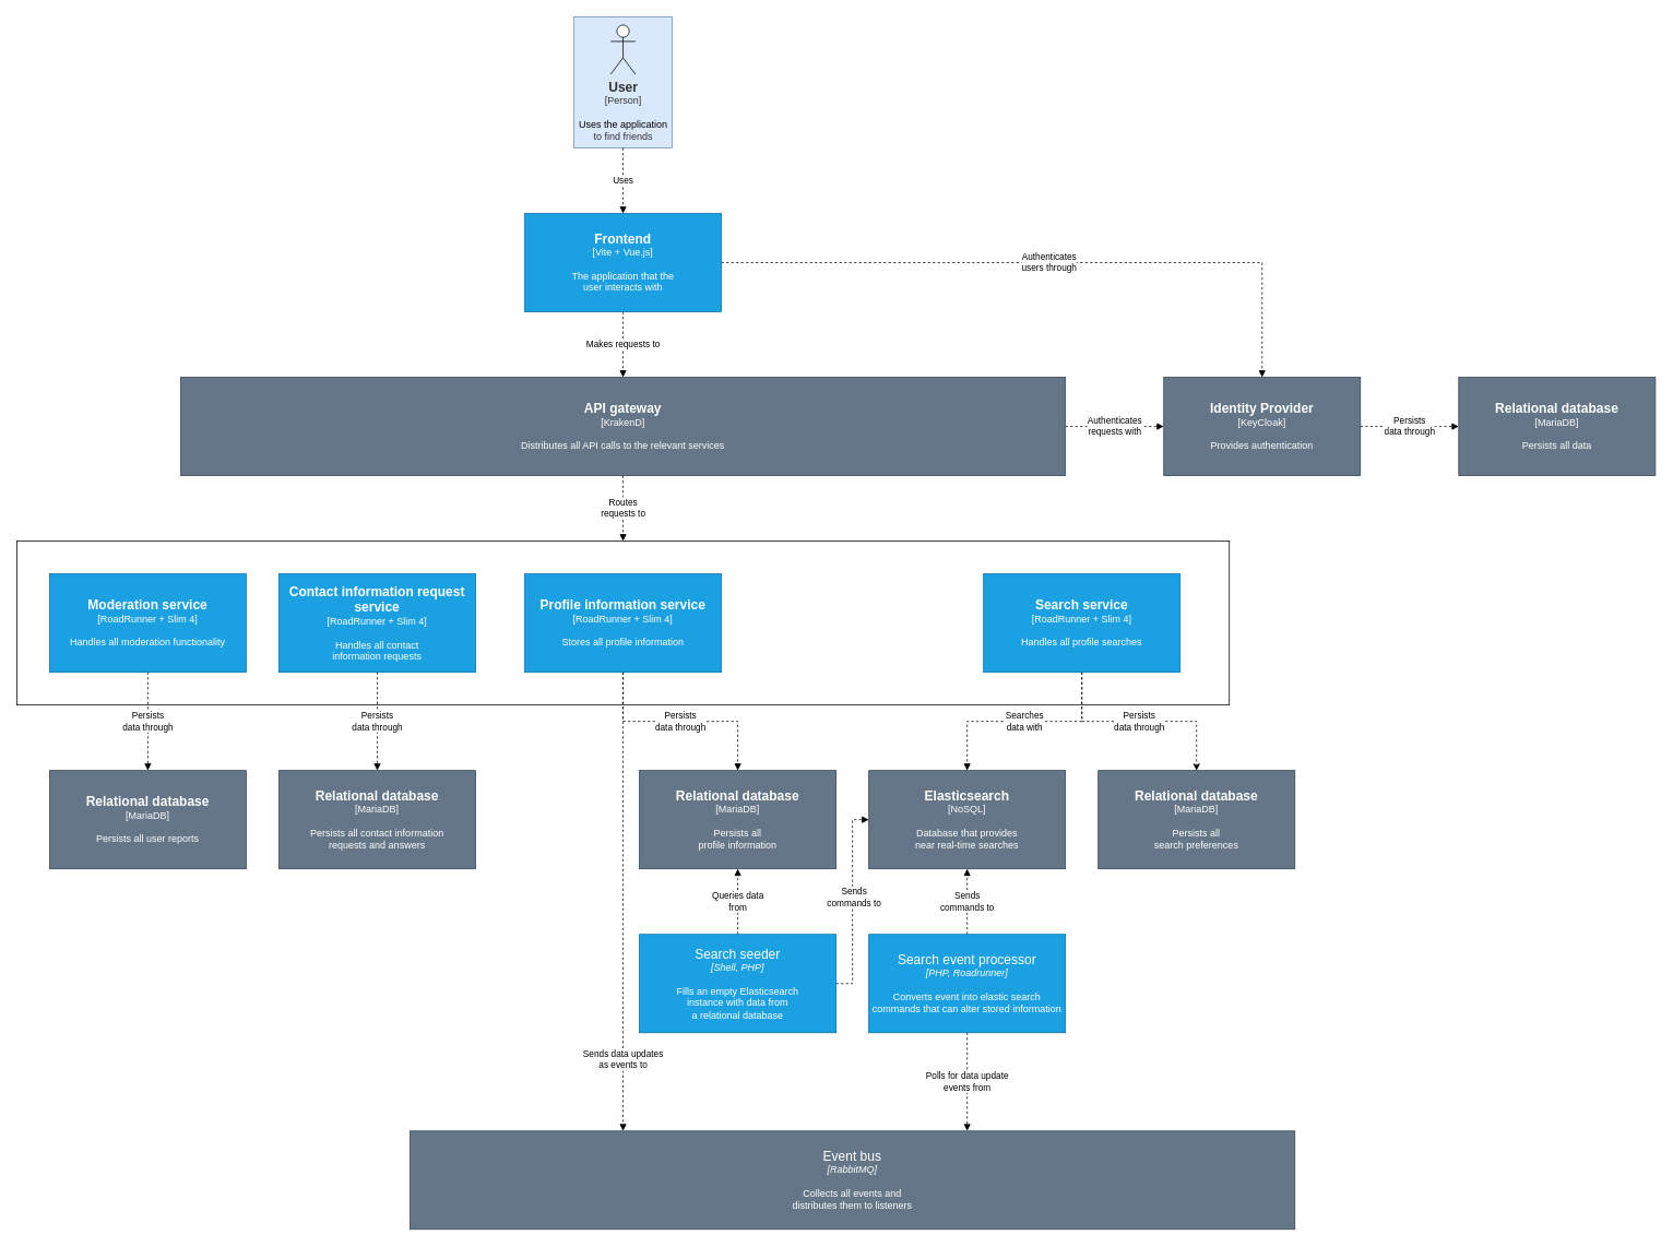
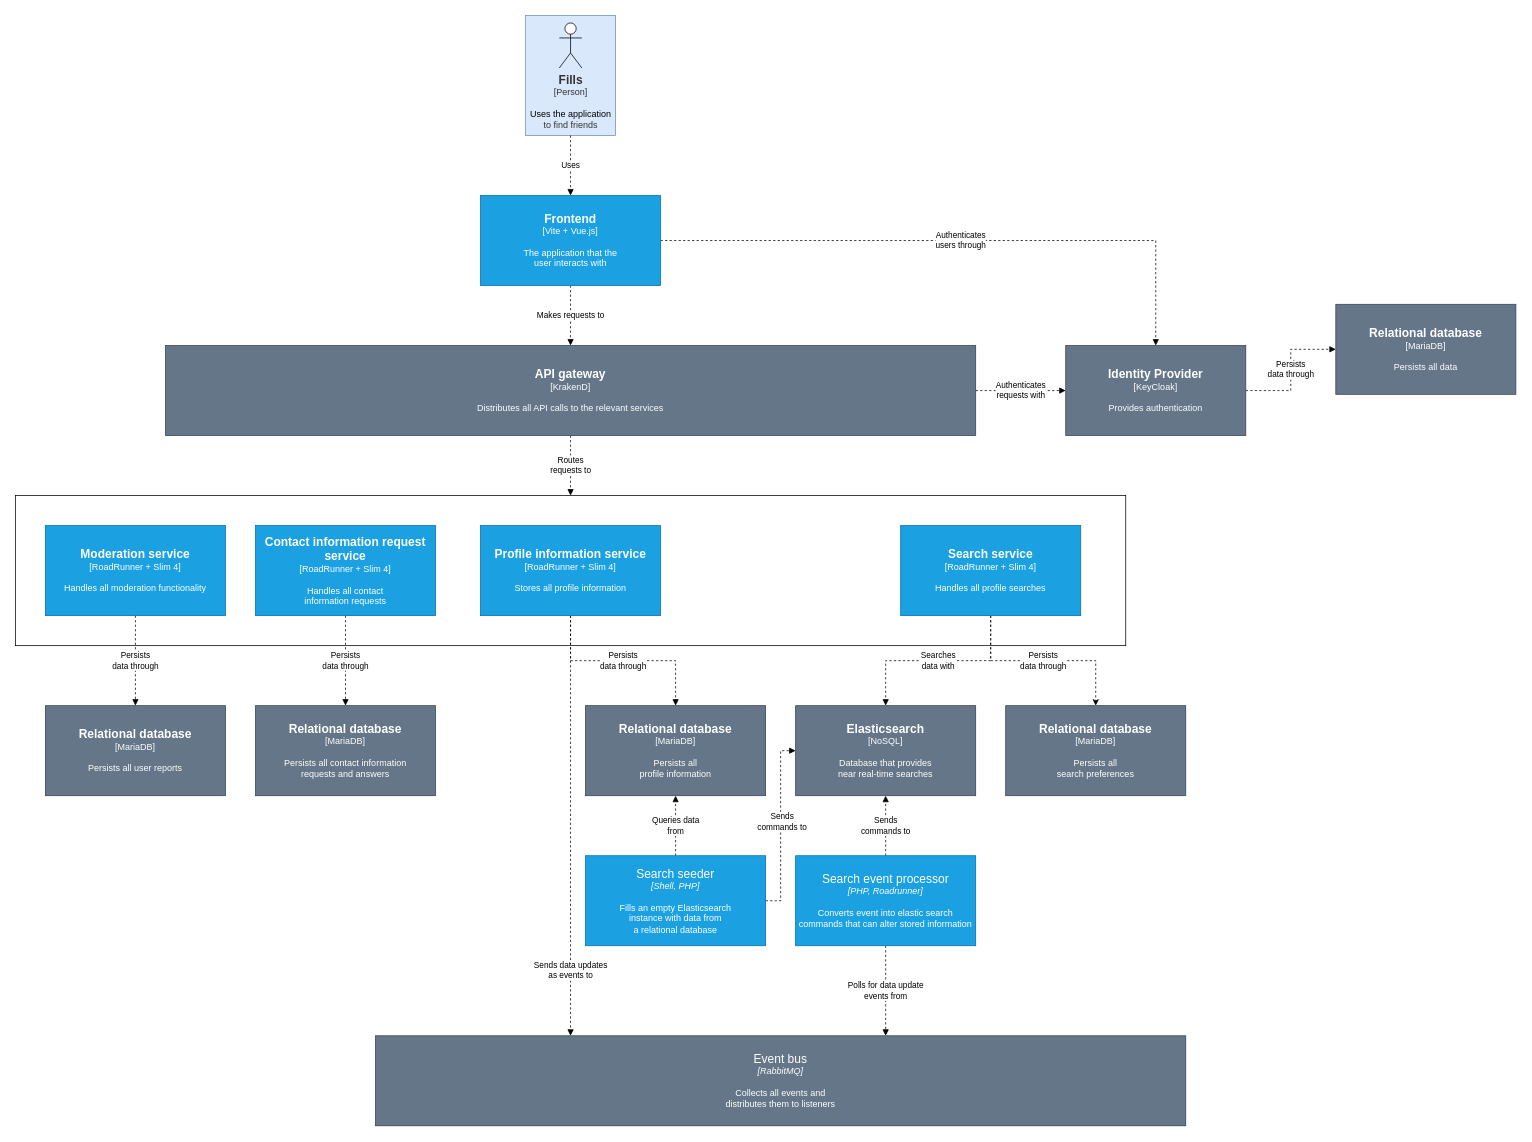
  <mxCell id="0" />
  <mxCell id="1" parent="0" />
  <mxCell id="2" value="" style="rounded=0;whiteSpace=wrap;html=1;fillColor=none;" parent="1" vertex="1"><mxGeometry x="20" y="660" width="1480" height="200" as="geometry" /></mxCell>
  <mxCell id="3" value="" style="group" parent="1" vertex="1" connectable="0"><mxGeometry x="700" y="20" width="120" height="160" as="geometry" /></mxCell>
  <mxCell id="4" value="" style="rounded=0;whiteSpace=wrap;html=1;fillColor=#dae8fc;strokeColor=#6c8ebf;" parent="3" vertex="1"><mxGeometry width="120" height="160" as="geometry" /></mxCell>
- <mxCell id="5" value="&lt;font style=&quot;border-color: var(--border-color); color: rgb(51, 51, 51); font-size: 16px;&quot;&gt;&lt;b style=&quot;border-color: var(--border-color);&quot;&gt;User&lt;/b&gt;&lt;br style=&quot;border-color: var(--border-color);&quot;&gt;&lt;/font&gt;&lt;font style=&quot;border-color: var(--border-color); color: rgb(51, 51, 51);&quot;&gt;[Person]&lt;/font&gt;&lt;br style=&quot;border-color: var(--border-color); color: rgb(51, 51, 51);&quot;&gt;&lt;br style=&quot;border-color: var(--border-color); color: rgb(51, 51, 51);&quot;&gt;Uses the application&lt;br style=&quot;border-color: var(--border-color); color: rgb(51, 51, 51);&quot;&gt;&lt;span style=&quot;color: rgb(51, 51, 51);&quot;&gt;to find friends&lt;/span&gt;" style="shape=umlActor;verticalLabelPosition=bottom;verticalAlign=top;html=1;outlineConnect=0;" parent="3" vertex="1"><mxGeometry x="45" y="10" width="30" height="60" as="geometry" /></mxCell>
+ <mxCell id="5" value="&lt;font style=&quot;border-color: var(--border-color); color: rgb(51, 51, 51); font-size: 16px;&quot;&gt;&lt;b style=&quot;border-color: var(--border-color);&quot;&gt;Fills&lt;/b&gt;&lt;br style=&quot;border-color: var(--border-color);&quot;&gt;&lt;/font&gt;&lt;font style=&quot;border-color: var(--border-color); color: rgb(51, 51, 51);&quot;&gt;[Person]&lt;/font&gt;&lt;br style=&quot;border-color: var(--border-color); color: rgb(51, 51, 51);&quot;&gt;&lt;br style=&quot;border-color: var(--border-color); color: rgb(51, 51, 51);&quot;&gt;Uses the application&lt;br style=&quot;border-color: var(--border-color); color: rgb(51, 51, 51);&quot;&gt;&lt;span style=&quot;color: rgb(51, 51, 51);&quot;&gt;to find friends&lt;/span&gt;" style="shape=umlActor;verticalLabelPosition=bottom;verticalAlign=top;html=1;outlineConnect=0;" parent="3" vertex="1"><mxGeometry x="45" y="10" width="30" height="60" as="geometry" /></mxCell>
  <mxCell id="6" value="Routes&lt;br&gt;requests to" style="edgeStyle=orthogonalEdgeStyle;rounded=0;orthogonalLoop=1;jettySize=auto;html=1;dashed=1;endArrow=block;endFill=1;" parent="1" source="8" target="2" edge="1"><mxGeometry relative="1" as="geometry" /></mxCell>
  <mxCell id="7" value="Authenticates&lt;br&gt;requests with" style="edgeStyle=orthogonalEdgeStyle;rounded=0;orthogonalLoop=1;jettySize=auto;html=1;dashed=1;endArrow=block;endFill=1;" parent="1" source="8" target="24" edge="1"><mxGeometry relative="1" as="geometry" /></mxCell>
  <mxCell id="8" value="&lt;b&gt;&lt;font style=&quot;font-size: 16px;&quot;&gt;API gateway&lt;/font&gt;&lt;/b&gt;&lt;br&gt;[KrakenD]&lt;br&gt;&lt;br&gt;Distributes all API calls to the relevant services" style="rounded=0;whiteSpace=wrap;html=1;fillColor=#647687;fontColor=#ffffff;strokeColor=#314354;" parent="1" vertex="1"><mxGeometry x="220" y="460" width="1080" height="120" as="geometry" /></mxCell>
  <mxCell id="9" value="Persists&lt;br&gt;data through" style="edgeStyle=orthogonalEdgeStyle;rounded=0;orthogonalLoop=1;jettySize=auto;html=1;dashed=1;endArrow=block;endFill=1;" parent="1" source="10" target="21" edge="1"><mxGeometry relative="1" as="geometry" /></mxCell>
  <mxCell id="10" value="&lt;b&gt;&lt;font style=&quot;font-size: 16px;&quot;&gt;Contact information request service&lt;/font&gt;&lt;/b&gt;&lt;br&gt;[RoadRunner + Slim 4]&lt;br&gt;&lt;br&gt;Handles all contact&lt;br&gt;information requests" style="rounded=0;whiteSpace=wrap;html=1;fillColor=#1ba1e2;fontColor=#ffffff;strokeColor=#006EAF;" parent="1" vertex="1"><mxGeometry x="340" y="700" width="240" height="120" as="geometry" /></mxCell>
  <mxCell id="11" value="Persists&lt;br style=&quot;border-color: var(--border-color);&quot;&gt;data through" style="edgeStyle=orthogonalEdgeStyle;rounded=0;orthogonalLoop=1;jettySize=auto;html=1;dashed=1;endArrow=block;endFill=1;" parent="1" source="13" target="26" edge="1"><mxGeometry relative="1" as="geometry" /></mxCell>
  <mxCell id="12" value="Sends data updates&lt;br style=&quot;border-color: var(--border-color);&quot;&gt;as events to" style="edgeStyle=orthogonalEdgeStyle;rounded=0;orthogonalLoop=1;jettySize=auto;html=1;dashed=1;endArrow=block;endFill=1;" parent="1" source="13" target="31" edge="1"><mxGeometry x="0.688" relative="1" as="geometry"><Array as="points"><mxPoint x="760" y="1080" /><mxPoint x="760" y="1080" /></Array><mxPoint as="offset" /></mxGeometry></mxCell>
  <mxCell id="13" value="&lt;b&gt;&lt;font style=&quot;font-size: 16px;&quot;&gt;Profile information service&lt;/font&gt;&lt;/b&gt;&lt;br&gt;[RoadRunner + Slim 4]&lt;br&gt;&lt;br&gt;Stores all profile information" style="rounded=0;whiteSpace=wrap;html=1;fillColor=#1ba1e2;fontColor=#ffffff;strokeColor=#006EAF;" parent="1" vertex="1"><mxGeometry x="640" y="700" width="240" height="120" as="geometry" /></mxCell>
  <mxCell id="14" value="Searches&lt;br style=&quot;border-color: var(--border-color);&quot;&gt;data with" style="edgeStyle=orthogonalEdgeStyle;rounded=0;orthogonalLoop=1;jettySize=auto;html=1;dashed=1;endArrow=block;endFill=1;" parent="1" source="16" target="22" edge="1"><mxGeometry relative="1" as="geometry" /></mxCell>
  <mxCell id="15" value="Persists&lt;br style=&quot;border-color: var(--border-color);&quot;&gt;data through" style="edgeStyle=orthogonalEdgeStyle;rounded=0;orthogonalLoop=1;jettySize=auto;html=1;dashed=1;" parent="1" source="16" target="30" edge="1"><mxGeometry relative="1" as="geometry" /></mxCell>
  <mxCell id="16" value="&lt;b&gt;&lt;font style=&quot;font-size: 16px;&quot;&gt;Search service&lt;/font&gt;&lt;/b&gt;&lt;br&gt;[RoadRunner + Slim 4]&lt;br&gt;&lt;br&gt;Handles all profile searches" style="rounded=0;whiteSpace=wrap;html=1;fillColor=#1ba1e2;fontColor=#ffffff;strokeColor=#006EAF;" parent="1" vertex="1"><mxGeometry x="1200" y="700" width="240" height="120" as="geometry" /></mxCell>
  <mxCell id="17" value="Makes requests to" style="edgeStyle=orthogonalEdgeStyle;rounded=0;orthogonalLoop=1;jettySize=auto;html=1;dashed=1;endArrow=block;endFill=1;" parent="1" source="19" target="8" edge="1"><mxGeometry relative="1" as="geometry" /></mxCell>
  <mxCell id="18" value="Authenticates&lt;br&gt;users through" style="edgeStyle=orthogonalEdgeStyle;rounded=0;orthogonalLoop=1;jettySize=auto;html=1;dashed=1;endArrow=block;endFill=1;" parent="1" source="19" target="24" edge="1"><mxGeometry relative="1" as="geometry" /></mxCell>
  <mxCell id="19" value="&lt;b&gt;&lt;font style=&quot;font-size: 16px;&quot;&gt;Frontend&lt;/font&gt;&lt;/b&gt;&lt;br&gt;[Vite + Vue.js]&lt;br&gt;&lt;br&gt;The application that the&lt;br&gt;user interacts with" style="rounded=0;whiteSpace=wrap;html=1;fillColor=#1ba1e2;fontColor=#ffffff;strokeColor=#006EAF;" parent="1" vertex="1"><mxGeometry x="640" y="260" width="240" height="120" as="geometry" /></mxCell>
  <mxCell id="20" value="Uses" style="edgeStyle=orthogonalEdgeStyle;rounded=0;orthogonalLoop=1;jettySize=auto;html=1;dashed=1;endArrow=block;endFill=1;" parent="1" source="4" target="19" edge="1"><mxGeometry relative="1" as="geometry" /></mxCell>
  <mxCell id="21" value="&lt;b&gt;&lt;font style=&quot;font-size: 16px;&quot;&gt;Relational database&lt;/font&gt;&lt;/b&gt;&lt;br&gt;[MariaDB]&lt;br&gt;&lt;br&gt;Persists all contact information&lt;br&gt;requests and answers" style="rounded=0;whiteSpace=wrap;html=1;fillColor=#647687;fontColor=#ffffff;strokeColor=#314354;" parent="1" vertex="1"><mxGeometry x="340" y="940" width="240" height="120" as="geometry" /></mxCell>
  <mxCell id="22" value="&lt;b&gt;&lt;font style=&quot;font-size: 16px;&quot;&gt;Elasticsearch&lt;/font&gt;&lt;/b&gt;&lt;br&gt;[NoSQL]&lt;br&gt;&lt;br&gt;Database that provides&lt;br&gt;near real-time searches" style="rounded=0;whiteSpace=wrap;html=1;fillColor=#647687;fontColor=#ffffff;strokeColor=#314354;" parent="1" vertex="1"><mxGeometry x="1060" y="940" width="240" height="120" as="geometry" /></mxCell>
  <mxCell id="23" value="Persists&lt;br style=&quot;border-color: var(--border-color);&quot;&gt;data through" style="edgeStyle=orthogonalEdgeStyle;rounded=0;orthogonalLoop=1;jettySize=auto;html=1;dashed=1;endArrow=block;endFill=1;" parent="1" source="24" target="25" edge="1"><mxGeometry relative="1" as="geometry" /></mxCell>
  <mxCell id="24" value="&lt;b&gt;&lt;font style=&quot;font-size: 16px;&quot;&gt;Identity Provider&lt;/font&gt;&lt;/b&gt;&lt;br&gt;[KeyCloak]&lt;br&gt;&lt;br&gt;Provides authentication" style="rounded=0;whiteSpace=wrap;html=1;fillColor=#647687;fontColor=#ffffff;strokeColor=#314354;" parent="1" vertex="1"><mxGeometry x="1420" y="460" width="240" height="120" as="geometry" /></mxCell>
- <mxCell id="25" value="&lt;b&gt;&lt;font style=&quot;font-size: 16px;&quot;&gt;Relational database&lt;/font&gt;&lt;/b&gt;&lt;br&gt;[MariaDB]&lt;br&gt;&lt;br&gt;Persists all data" style="rounded=0;whiteSpace=wrap;html=1;fillColor=#647687;fontColor=#ffffff;strokeColor=#314354;" parent="1" vertex="1"><mxGeometry x="1780" y="460" width="240" height="120" as="geometry" /></mxCell>
+ <mxCell id="25" value="&lt;b&gt;&lt;font style=&quot;font-size: 16px;&quot;&gt;Relational database&lt;/font&gt;&lt;/b&gt;&lt;br&gt;[MariaDB]&lt;br&gt;&lt;br&gt;Persists all data" style="rounded=0;whiteSpace=wrap;html=1;fillColor=#647687;fontColor=#ffffff;strokeColor=#314354;" parent="1" vertex="1"><mxGeometry x="1780" y="405" width="240" height="120" as="geometry" /></mxCell>
  <mxCell id="26" value="&lt;b style=&quot;border-color: var(--border-color);&quot;&gt;&lt;font style=&quot;border-color: var(--border-color); font-size: 16px;&quot;&gt;Relational database&lt;/font&gt;&lt;/b&gt;&lt;br style=&quot;border-color: var(--border-color);&quot;&gt;[MariaDB]&lt;br style=&quot;border-color: var(--border-color);&quot;&gt;&lt;br style=&quot;border-color: var(--border-color);&quot;&gt;Persists all&lt;br style=&quot;border-color: var(--border-color);&quot;&gt;profile information" style="rounded=0;whiteSpace=wrap;html=1;fillColor=#647687;fontColor=#ffffff;strokeColor=#314354;" parent="1" vertex="1"><mxGeometry x="780" y="940" width="240" height="120" as="geometry" /></mxCell>
  <mxCell id="27" value="Persists&lt;br style=&quot;border-color: var(--border-color);&quot;&gt;data through" style="edgeStyle=orthogonalEdgeStyle;rounded=0;orthogonalLoop=1;jettySize=auto;html=1;dashed=1;endArrow=block;endFill=1;" parent="1" source="28" target="29" edge="1"><mxGeometry relative="1" as="geometry" /></mxCell>
  <mxCell id="28" value="&lt;b&gt;&lt;font style=&quot;font-size: 16px;&quot;&gt;Moderation service&lt;/font&gt;&lt;/b&gt;&lt;br&gt;[RoadRunner + Slim 4]&lt;br&gt;&lt;br&gt;Handles all moderation functionality" style="rounded=0;whiteSpace=wrap;html=1;fillColor=#1ba1e2;fontColor=#ffffff;strokeColor=#006EAF;" parent="1" vertex="1"><mxGeometry x="60" y="700" width="240" height="120" as="geometry" /></mxCell>
  <mxCell id="29" value="&lt;b&gt;&lt;font style=&quot;font-size: 16px;&quot;&gt;Relational database&lt;/font&gt;&lt;/b&gt;&lt;br&gt;[MariaDB]&lt;br&gt;&lt;br&gt;Persists all user reports" style="rounded=0;whiteSpace=wrap;html=1;fillColor=#647687;fontColor=#ffffff;strokeColor=#314354;" parent="1" vertex="1"><mxGeometry x="60" y="940" width="240" height="120" as="geometry" /></mxCell>
  <mxCell id="30" value="&lt;b&gt;&lt;font style=&quot;font-size: 16px;&quot;&gt;Relational database&lt;/font&gt;&lt;/b&gt;&lt;br&gt;[MariaDB]&lt;br&gt;&lt;br&gt;Persists all&lt;br&gt;search preferences" style="rounded=0;whiteSpace=wrap;html=1;fillColor=#647687;fontColor=#ffffff;strokeColor=#314354;" parent="1" vertex="1"><mxGeometry x="1340" y="940" width="240" height="120" as="geometry" /></mxCell>
  <mxCell id="31" value="&lt;font style=&quot;border-color: var(--border-color); font-size: 16px;&quot;&gt;Event bus&lt;/font&gt;&lt;br style=&quot;border-color: var(--border-color);&quot;&gt;&lt;i style=&quot;border-color: var(--border-color);&quot;&gt;[RabbitMQ]&lt;/i&gt;&lt;br style=&quot;border-color: var(--border-color);&quot;&gt;&lt;br style=&quot;border-color: var(--border-color);&quot;&gt;Collects all events and&lt;br style=&quot;border-color: var(--border-color);&quot;&gt;distributes them to listeners" style="rounded=0;whiteSpace=wrap;html=1;fillColor=#647687;fontColor=#ffffff;strokeColor=#314354;" parent="1" vertex="1"><mxGeometry x="500" y="1380" width="1080" height="120" as="geometry" /></mxCell>
  <mxCell id="32" value="Sends&lt;br style=&quot;border-color: var(--border-color);&quot;&gt;commands to" style="edgeStyle=orthogonalEdgeStyle;rounded=0;orthogonalLoop=1;jettySize=auto;html=1;dashed=1;endArrow=block;endFill=1;" parent="1" source="34" target="22" edge="1"><mxGeometry relative="1" as="geometry"><Array as="points"><mxPoint x="1180" y="1240" /></Array></mxGeometry></mxCell>
  <mxCell id="33" value="Polls for data update &lt;br&gt;events from" style="edgeStyle=orthogonalEdgeStyle;rounded=0;orthogonalLoop=1;jettySize=auto;html=1;dashed=1;endArrow=block;endFill=1;" parent="1" source="34" target="31" edge="1"><mxGeometry relative="1" as="geometry"><Array as="points"><mxPoint x="1180" y="1300" /><mxPoint x="1180" y="1300" /></Array></mxGeometry></mxCell>
  <mxCell id="34" value="&lt;font style=&quot;border-color: var(--border-color); font-size: 16px;&quot;&gt;Search event processor&lt;/font&gt;&lt;br style=&quot;border-color: var(--border-color);&quot;&gt;&lt;i style=&quot;border-color: var(--border-color);&quot;&gt;[PHP, Roadrunner]&lt;/i&gt;&lt;br style=&quot;border-color: var(--border-color);&quot;&gt;&lt;br style=&quot;border-color: var(--border-color);&quot;&gt;Converts event into elastic search commands that can alter stored information" style="rounded=0;whiteSpace=wrap;html=1;fillColor=#1ba1e2;fontColor=#ffffff;strokeColor=#006EAF;" parent="1" vertex="1"><mxGeometry x="1060" y="1140" width="240" height="120" as="geometry" /></mxCell>
  <mxCell id="35" value="Queries data&lt;br style=&quot;border-color: var(--border-color);&quot;&gt;from" style="edgeStyle=orthogonalEdgeStyle;rounded=0;orthogonalLoop=1;jettySize=auto;html=1;endArrow=block;endFill=1;dashed=1;" parent="1" source="38" target="26" edge="1"><mxGeometry relative="1" as="geometry" /></mxCell>
  <mxCell id="36" style="edgeStyle=orthogonalEdgeStyle;rounded=0;orthogonalLoop=1;jettySize=auto;html=1;dashed=1;endArrow=block;endFill=1;" parent="1" source="38" target="22" edge="1"><mxGeometry relative="1" as="geometry"><Array as="points"><mxPoint x="1040" y="1200" /><mxPoint x="1040" y="1000" /></Array></mxGeometry></mxCell>
  <mxCell id="37" value="Sends&lt;br style=&quot;border-color: var(--border-color);&quot;&gt;commands to" style="edgeLabel;html=1;align=center;verticalAlign=middle;resizable=0;points=[];" parent="36" vertex="1" connectable="0"><mxGeometry x="0.047" y="-1" relative="1" as="geometry"><mxPoint as="offset" /></mxGeometry></mxCell>
  <mxCell id="38" value="&lt;font style=&quot;border-color: var(--border-color); font-size: 16px;&quot;&gt;Search seeder&lt;/font&gt;&lt;br style=&quot;border-color: var(--border-color);&quot;&gt;&lt;i style=&quot;border-color: var(--border-color);&quot;&gt;[Shell, PHP]&lt;/i&gt;&lt;br style=&quot;border-color: var(--border-color);&quot;&gt;&lt;br style=&quot;border-color: var(--border-color);&quot;&gt;Fills an empty Elasticsearch&lt;br style=&quot;border-color: var(--border-color);&quot;&gt;instance with data from&lt;br style=&quot;border-color: var(--border-color);&quot;&gt;a relational database" style="rounded=0;whiteSpace=wrap;html=1;fillColor=#1ba1e2;fontColor=#ffffff;strokeColor=#006EAF;" parent="1" vertex="1"><mxGeometry x="780" y="1140" width="240" height="120" as="geometry" /></mxCell>
